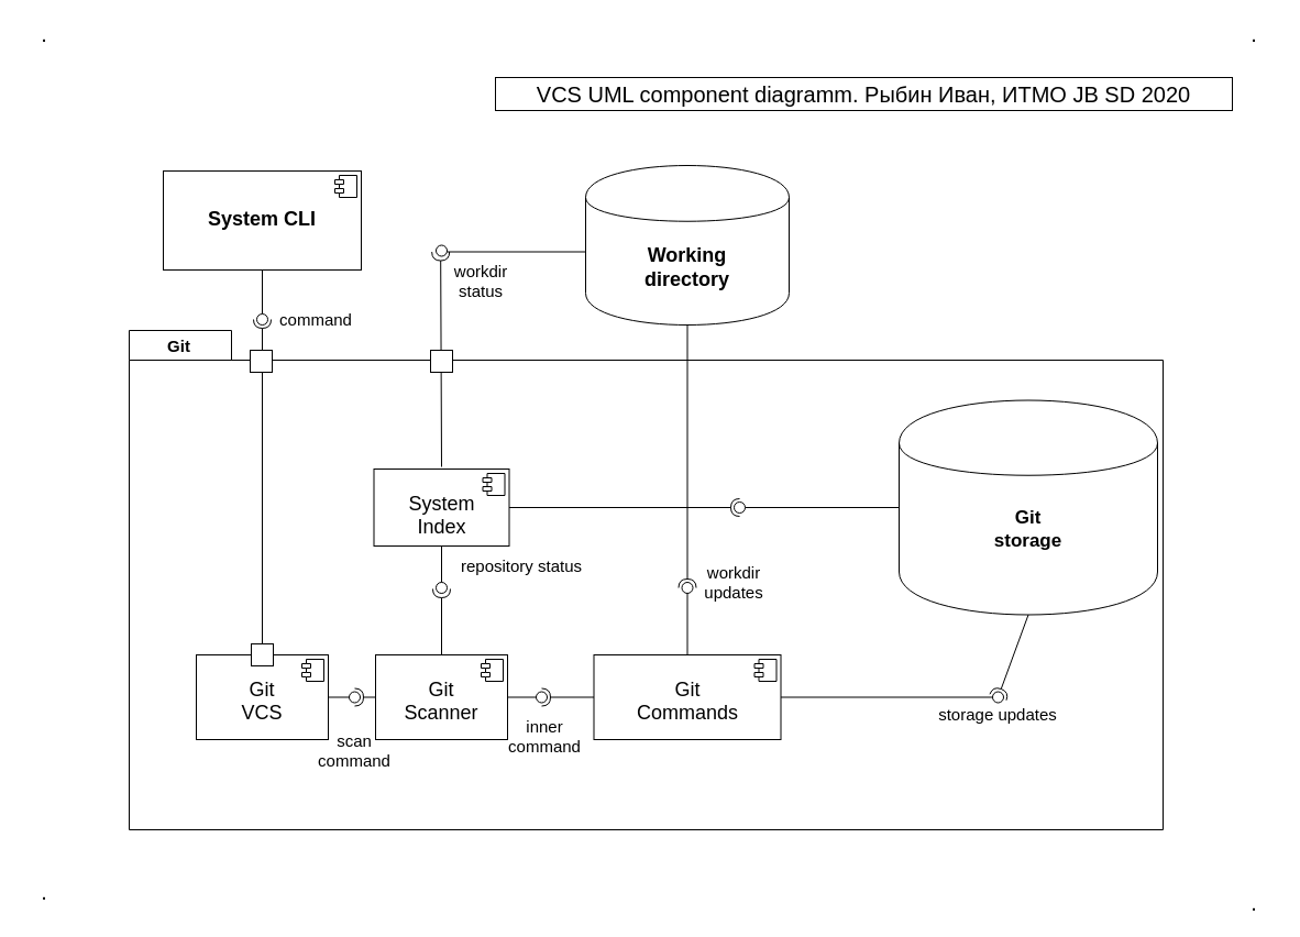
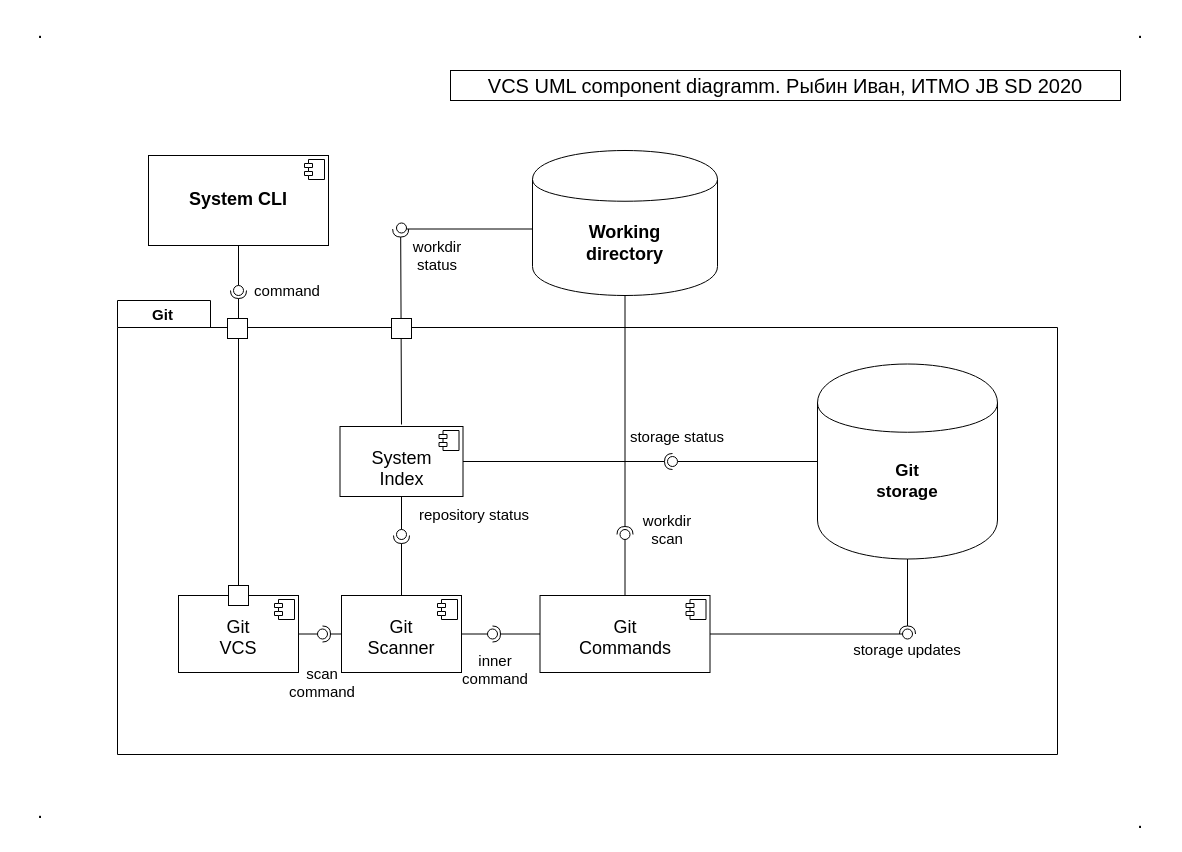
  <mxCell id="0" />
  <mxCell id="1" parent="0" />
  <mxCell id="2" value="" style="shape=folder;fontStyle=1;spacingTop=10;tabWidth=93;tabHeight=27;tabPosition=left;html=1;labelBackgroundColor=none;fontSize=18;align=center;" vertex="1" parent="1"><mxGeometry x="117" y="300" width="940" height="454" as="geometry" /></mxCell>
  <mxCell id="3" value="&lt;br&gt;Git&lt;br&gt;VCS" style="align=center;overflow=fill;dropTarget=0;fontSize=18;verticalAlign=middle;horizontal=1;labelPosition=center;verticalLabelPosition=middle;labelBackgroundColor=none;html=1;" vertex="1" parent="1"><mxGeometry x="178" y="595" width="120" height="77" as="geometry" /></mxCell>
  <mxCell id="4" value="" style="shape=component;jettyWidth=8;jettyHeight=4;" vertex="1" parent="3"><mxGeometry x="1" width="20" height="20" relative="1" as="geometry"><mxPoint x="-24" y="4" as="offset" /></mxGeometry></mxCell>
- <mxCell id="5" value="&lt;font style=&quot;font-size: 17px&quot;&gt;Git&lt;br&gt;storage&lt;/font&gt;" style="shape=cylinder;whiteSpace=wrap;html=1;boundedLbl=1;backgroundOutline=1;fontStyle=1" vertex="1" parent="1"><mxGeometry x="817" y="363.5" width="235" height="195" as="geometry" /></mxCell>
+ <mxCell id="5" value="&lt;font style=&quot;font-size: 17px&quot;&gt;Git&lt;br&gt;storage&lt;/font&gt;" style="shape=cylinder;whiteSpace=wrap;html=1;boundedLbl=1;backgroundOutline=1;fontStyle=1" vertex="1" parent="1"><mxGeometry x="817" y="363.5" width="180" height="195" as="geometry" /></mxCell>
  <mxCell id="6" value="&lt;font style=&quot;font-size: 18px&quot;&gt;Working&lt;br&gt;directory&lt;/font&gt;" style="shape=cylinder;whiteSpace=wrap;html=1;boundedLbl=1;backgroundOutline=1;fontStyle=1" vertex="1" parent="1"><mxGeometry x="532" y="150" width="185" height="145" as="geometry" /></mxCell>
  <mxCell id="7" value="&lt;br&gt;Git &lt;br&gt;Commands" style="align=center;overflow=fill;dropTarget=0;fontSize=18;verticalAlign=bottom;horizontal=1;labelPosition=center;verticalLabelPosition=middle;labelBackgroundColor=none;html=1;" vertex="1" parent="1"><mxGeometry x="539.5" y="595" width="170" height="77" as="geometry" /></mxCell>
  <mxCell id="8" value="" style="shape=component;jettyWidth=8;jettyHeight=4;" vertex="1" parent="7"><mxGeometry x="1" width="20" height="20" relative="1" as="geometry"><mxPoint x="-24" y="4" as="offset" /></mxGeometry></mxCell>
  <mxCell id="9" value="&lt;br&gt;System&lt;br&gt;Index" style="align=center;overflow=fill;dropTarget=0;fontSize=18;verticalAlign=bottom;horizontal=1;labelPosition=center;verticalLabelPosition=middle;labelBackgroundColor=none;html=1;" vertex="1" parent="1"><mxGeometry x="339.5" y="426" width="123" height="70" as="geometry" /></mxCell>
  <mxCell id="10" value="" style="shape=component;jettyWidth=8;jettyHeight=4;" vertex="1" parent="9"><mxGeometry x="1" width="20" height="20" relative="1" as="geometry"><mxPoint x="-24" y="4" as="offset" /></mxGeometry></mxCell>
  <mxCell id="11" value="&lt;p style=&quot;margin: 0px ; margin-top: 6px ; text-align: center&quot;&gt;&lt;b&gt;&lt;br&gt;&lt;/b&gt;&lt;/p&gt;&lt;p style=&quot;margin: 0px ; margin-top: 6px ; text-align: center&quot;&gt;&lt;b&gt;System CLI&lt;/b&gt;&lt;br&gt;&lt;/p&gt;" style="align=left;overflow=fill;html=1;dropTarget=0;labelBackgroundColor=none;fontSize=18;" vertex="1" parent="1"><mxGeometry x="148" y="155" width="180" height="90" as="geometry" /></mxCell>
  <mxCell id="12" value="" style="shape=component;jettyWidth=8;jettyHeight=4;" vertex="1" parent="11"><mxGeometry x="1" width="20" height="20" relative="1" as="geometry"><mxPoint x="-24" y="4" as="offset" /></mxGeometry></mxCell>
  <mxCell id="13" value="" style="rounded=0;orthogonalLoop=1;jettySize=auto;html=1;endArrow=none;endFill=0;fontSize=18;exitX=0.5;exitY=1;exitDx=0;exitDy=0;" edge="1" target="15" parent="1" source="11"><mxGeometry relative="1" as="geometry"><mxPoint x="179" y="238.5" as="sourcePoint" /></mxGeometry></mxCell>
  <mxCell id="14" value="" style="rounded=0;orthogonalLoop=1;jettySize=auto;html=1;endArrow=halfCircle;endFill=0;entryX=0.5;entryY=0.5;entryDx=0;entryDy=0;endSize=6;strokeWidth=1;fontSize=18;exitX=0.5;exitY=0;exitDx=0;exitDy=0;" edge="1" target="15" parent="1" source="3"><mxGeometry relative="1" as="geometry"><mxPoint x="337" y="287" as="sourcePoint" /></mxGeometry></mxCell>
  <mxCell id="15" value="" style="ellipse;whiteSpace=wrap;html=1;fontFamily=Helvetica;fontSize=12;fontColor=#000000;align=center;strokeColor=#000000;fillColor=#ffffff;points=[];aspect=fixed;resizable=0;labelBackgroundColor=none;" vertex="1" parent="1"><mxGeometry x="233" y="285" width="10" height="10" as="geometry" /></mxCell>
  <mxCell id="16" value="&lt;br&gt;Git&lt;br&gt;Scanner" style="align=center;overflow=fill;dropTarget=0;fontSize=18;verticalAlign=middle;horizontal=1;labelPosition=center;verticalLabelPosition=middle;labelBackgroundColor=none;html=1;" vertex="1" parent="1"><mxGeometry x="341" y="595" width="120" height="77" as="geometry" /></mxCell>
  <mxCell id="17" value="" style="shape=component;jettyWidth=8;jettyHeight=4;" vertex="1" parent="16"><mxGeometry x="1" width="20" height="20" relative="1" as="geometry"><mxPoint x="-24" y="4" as="offset" /></mxGeometry></mxCell>
  <mxCell id="18" value="" style="rounded=0;orthogonalLoop=1;jettySize=auto;html=1;endArrow=none;endFill=0;fontSize=18;exitX=0.5;exitY=1;exitDx=0;exitDy=0;" edge="1" parent="1" source="20"><mxGeometry relative="1" as="geometry"><mxPoint x="367" y="430" as="sourcePoint" /><mxPoint x="402" y="535" as="targetPoint" /></mxGeometry></mxCell>
  <mxCell id="19" value="" style="rounded=0;orthogonalLoop=1;jettySize=auto;html=1;endArrow=halfCircle;endFill=0;endSize=6;strokeWidth=1;fontSize=18;exitX=0.5;exitY=0;exitDx=0;exitDy=0;" edge="1" parent="1" source="16"><mxGeometry relative="1" as="geometry"><mxPoint x="407" y="430" as="sourcePoint" /><mxPoint x="401" y="535" as="targetPoint" /></mxGeometry></mxCell>
  <mxCell id="20" value="" style="ellipse;whiteSpace=wrap;html=1;fontFamily=Helvetica;fontSize=12;fontColor=#000000;align=center;strokeColor=#000000;fillColor=#ffffff;points=[];aspect=fixed;resizable=0;labelBackgroundColor=none;" vertex="1" parent="1"><mxGeometry x="396" y="529" width="10" height="10" as="geometry" /></mxCell>
  <mxCell id="21" value="" style="rounded=0;orthogonalLoop=1;jettySize=auto;html=1;endArrow=none;endFill=0;fontSize=18;exitX=0.5;exitY=1;exitDx=0;exitDy=0;" edge="1" parent="1" source="9" target="20"><mxGeometry relative="1" as="geometry"><mxPoint x="402.5" y="495" as="sourcePoint" /><mxPoint x="402" y="535" as="targetPoint" /></mxGeometry></mxCell>
  <mxCell id="22" value="" style="whiteSpace=wrap;html=1;aspect=fixed;labelBackgroundColor=none;fontSize=18;align=center;" vertex="1" parent="1"><mxGeometry x="227" y="318" width="20" height="20" as="geometry" /></mxCell>
  <mxCell id="23" value="" style="whiteSpace=wrap;html=1;aspect=fixed;labelBackgroundColor=none;fontSize=18;align=center;" vertex="1" parent="1"><mxGeometry x="228" y="585" width="20" height="20" as="geometry" /></mxCell>
  <mxCell id="24" value="" style="rounded=0;orthogonalLoop=1;jettySize=auto;html=1;endArrow=none;endFill=0;fontSize=18;exitX=0;exitY=0.5;exitDx=0;exitDy=0;" edge="1" parent="1" source="27"><mxGeometry relative="1" as="geometry"><mxPoint x="517" y="520" as="sourcePoint" /><mxPoint x="400" y="223" as="targetPoint" /></mxGeometry></mxCell>
  <mxCell id="25" value="" style="rounded=0;orthogonalLoop=1;jettySize=auto;html=1;endArrow=halfCircle;endFill=0;endSize=6;strokeWidth=1;fontSize=18;exitX=0.5;exitY=0;exitDx=0;exitDy=0;entryX=0.417;entryY=0.904;entryDx=0;entryDy=0;entryPerimeter=0;" edge="1" parent="1"><mxGeometry relative="1" as="geometry"><mxPoint x="401" y="424" as="sourcePoint" /><mxPoint x="400.17" y="228.54" as="targetPoint" /></mxGeometry></mxCell>
  <mxCell id="26" value="" style="whiteSpace=wrap;html=1;aspect=fixed;labelBackgroundColor=none;fontSize=18;align=center;" vertex="1" parent="1"><mxGeometry x="391" y="318" width="20" height="20" as="geometry" /></mxCell>
  <mxCell id="27" value="" style="ellipse;whiteSpace=wrap;html=1;fontFamily=Helvetica;fontSize=12;fontColor=#000000;align=center;strokeColor=#000000;fillColor=#ffffff;points=[];aspect=fixed;resizable=0;labelBackgroundColor=none;" vertex="1" parent="1"><mxGeometry x="396" y="222.5" width="10" height="10" as="geometry" /></mxCell>
  <mxCell id="28" value="" style="rounded=0;orthogonalLoop=1;jettySize=auto;html=1;endArrow=none;endFill=0;fontSize=18;exitX=0;exitY=0.5;exitDx=0;exitDy=0;" edge="1" parent="1"><mxGeometry relative="1" as="geometry"><mxPoint x="532" y="228.5" as="sourcePoint" /><mxPoint x="406" y="228.5" as="targetPoint" /></mxGeometry></mxCell>
  <mxCell id="29" value="" style="rounded=0;orthogonalLoop=1;jettySize=auto;html=1;endArrow=none;endFill=0;fontSize=18;exitX=0.5;exitY=0;exitDx=0;exitDy=0;" edge="1" target="31" parent="1" source="7"><mxGeometry relative="1" as="geometry"><mxPoint x="647" y="540" as="sourcePoint" /></mxGeometry></mxCell>
  <mxCell id="30" value="" style="rounded=0;orthogonalLoop=1;jettySize=auto;html=1;endArrow=halfCircle;endFill=0;entryX=0.5;entryY=0.5;entryDx=0;entryDy=0;endSize=6;strokeWidth=1;fontSize=18;exitX=0.5;exitY=1;exitDx=0;exitDy=0;" edge="1" target="31" parent="1" source="6"><mxGeometry relative="1" as="geometry"><mxPoint x="687" y="540" as="sourcePoint" /></mxGeometry></mxCell>
  <mxCell id="31" value="" style="ellipse;whiteSpace=wrap;html=1;fontFamily=Helvetica;fontSize=12;fontColor=#000000;align=center;strokeColor=#000000;fillColor=#ffffff;points=[];aspect=fixed;resizable=0;labelBackgroundColor=none;" vertex="1" parent="1"><mxGeometry x="619.5" y="529" width="10" height="10" as="geometry" /></mxCell>
  <mxCell id="32" value="" style="rounded=0;orthogonalLoop=1;jettySize=auto;html=1;endArrow=none;endFill=0;fontSize=18;exitX=0;exitY=0.5;exitDx=0;exitDy=0;" edge="1" target="34" parent="1" source="5"><mxGeometry relative="1" as="geometry"><mxPoint x="647" y="530" as="sourcePoint" /></mxGeometry></mxCell>
  <mxCell id="33" value="" style="rounded=0;orthogonalLoop=1;jettySize=auto;html=1;endArrow=halfCircle;endFill=0;entryX=0.5;entryY=0.5;entryDx=0;entryDy=0;endSize=6;strokeWidth=1;fontSize=18;exitX=1;exitY=0.5;exitDx=0;exitDy=0;" edge="1" target="34" parent="1" source="9"><mxGeometry relative="1" as="geometry"><mxPoint x="687" y="530" as="sourcePoint" /><Array as="points" /></mxGeometry></mxCell>
  <mxCell id="34" value="" style="ellipse;whiteSpace=wrap;html=1;fontFamily=Helvetica;fontSize=12;fontColor=#000000;align=center;strokeColor=#000000;fillColor=#ffffff;points=[];aspect=fixed;resizable=0;labelBackgroundColor=none;" vertex="1" parent="1"><mxGeometry x="667" y="456" width="10" height="10" as="geometry" /></mxCell>
  <mxCell id="35" value="" style="rounded=0;orthogonalLoop=1;jettySize=auto;html=1;endArrow=none;endFill=0;fontSize=18;exitX=1;exitY=0.5;exitDx=0;exitDy=0;" edge="1" target="37" parent="1" source="7"><mxGeometry relative="1" as="geometry"><mxPoint x="647" y="530" as="sourcePoint" /></mxGeometry></mxCell>
  <mxCell id="36" value="" style="rounded=0;orthogonalLoop=1;jettySize=auto;html=1;endArrow=halfCircle;endFill=0;entryX=0.5;entryY=0.5;entryDx=0;entryDy=0;endSize=6;strokeWidth=1;fontSize=18;exitX=0.5;exitY=1;exitDx=0;exitDy=0;" edge="1" target="37" parent="1" source="5"><mxGeometry relative="1" as="geometry"><mxPoint x="687" y="530" as="sourcePoint" /></mxGeometry></mxCell>
  <mxCell id="37" value="" style="ellipse;whiteSpace=wrap;html=1;fontFamily=Helvetica;fontSize=12;fontColor=#000000;align=center;strokeColor=#000000;fillColor=#ffffff;points=[];aspect=fixed;resizable=0;labelBackgroundColor=none;" vertex="1" parent="1"><mxGeometry x="902" y="628.5" width="10" height="10" as="geometry" /></mxCell>
  <mxCell id="38" value="storage updates" style="text;html=1;strokeColor=none;fillColor=none;align=center;verticalAlign=middle;whiteSpace=wrap;rounded=0;labelBackgroundColor=none;fontSize=15;" vertex="1" parent="1"><mxGeometry x="827" y="638.5" width="160" height="20" as="geometry" /></mxCell>
- <mxCell id="39" value="workdir&lt;br&gt;updates" style="text;html=1;strokeColor=none;fillColor=none;align=center;verticalAlign=middle;whiteSpace=wrap;rounded=0;labelBackgroundColor=none;fontSize=15;" vertex="1" parent="1"><mxGeometry x="587" y="519" width="160" height="20" as="geometry" /></mxCell>
+ <mxCell id="39" value="workdir&lt;br&gt;scan" style="text;html=1;strokeColor=none;fillColor=none;align=center;verticalAlign=middle;whiteSpace=wrap;rounded=0;labelBackgroundColor=none;fontSize=15;" vertex="1" parent="1"><mxGeometry x="587" y="519" width="160" height="20" as="geometry" /></mxCell>
+ <mxCell id="40" value="storage status" style="text;html=1;strokeColor=none;fillColor=none;align=center;verticalAlign=middle;whiteSpace=wrap;rounded=0;labelBackgroundColor=none;fontSize=15;" vertex="1" parent="1"><mxGeometry x="597" y="426" width="160" height="20" as="geometry" /></mxCell>
  <mxCell id="41" value="workdir&lt;br&gt;status" style="text;html=1;strokeColor=none;fillColor=none;align=center;verticalAlign=middle;whiteSpace=wrap;rounded=0;labelBackgroundColor=none;fontSize=15;" vertex="1" parent="1"><mxGeometry x="357" y="245" width="160" height="20" as="geometry" /></mxCell>
  <mxCell id="42" value="command" style="text;html=1;strokeColor=none;fillColor=none;align=center;verticalAlign=middle;whiteSpace=wrap;rounded=0;labelBackgroundColor=none;fontSize=15;" vertex="1" parent="1"><mxGeometry x="207" y="280" width="160" height="20" as="geometry" /></mxCell>
  <mxCell id="43" value="repository status" style="text;html=1;strokeColor=none;fillColor=none;align=center;verticalAlign=middle;whiteSpace=wrap;rounded=0;labelBackgroundColor=none;fontSize=15;" vertex="1" parent="1"><mxGeometry x="416" y="504" width="116" height="20" as="geometry" /></mxCell>
  <mxCell id="44" value="" style="rounded=0;orthogonalLoop=1;jettySize=auto;html=1;endArrow=none;endFill=0;fontSize=15;exitX=1;exitY=0.5;exitDx=0;exitDy=0;" edge="1" target="46" parent="1" source="3"><mxGeometry relative="1" as="geometry"><mxPoint x="357" y="695" as="sourcePoint" /></mxGeometry></mxCell>
  <mxCell id="45" value="" style="rounded=0;orthogonalLoop=1;jettySize=auto;html=1;endArrow=halfCircle;endFill=0;entryX=0.5;entryY=0.5;entryDx=0;entryDy=0;endSize=6;strokeWidth=1;fontSize=15;exitX=0;exitY=0.5;exitDx=0;exitDy=0;" edge="1" target="46" parent="1" source="16"><mxGeometry relative="1" as="geometry"><mxPoint x="397" y="695" as="sourcePoint" /></mxGeometry></mxCell>
  <mxCell id="46" value="" style="ellipse;whiteSpace=wrap;html=1;fontFamily=Helvetica;fontSize=12;fontColor=#000000;align=center;strokeColor=#000000;fillColor=#ffffff;points=[];aspect=fixed;resizable=0;labelBackgroundColor=none;" vertex="1" parent="1"><mxGeometry x="317" y="628.5" width="10" height="10" as="geometry" /></mxCell>
  <mxCell id="47" value="scan &lt;br&gt;command" style="text;html=1;strokeColor=none;fillColor=none;align=center;verticalAlign=middle;whiteSpace=wrap;rounded=0;labelBackgroundColor=none;fontSize=15;" vertex="1" parent="1"><mxGeometry x="264" y="672" width="116" height="20" as="geometry" /></mxCell>
  <mxCell id="48" value="" style="rounded=0;orthogonalLoop=1;jettySize=auto;html=1;endArrow=none;endFill=0;fontSize=15;exitX=1;exitY=0.5;exitDx=0;exitDy=0;" edge="1" target="50" parent="1" source="16"><mxGeometry relative="1" as="geometry"><mxPoint x="467" y="615" as="sourcePoint" /></mxGeometry></mxCell>
  <mxCell id="49" value="" style="rounded=0;orthogonalLoop=1;jettySize=auto;html=1;endArrow=halfCircle;endFill=0;entryX=0.5;entryY=0.5;entryDx=0;entryDy=0;endSize=6;strokeWidth=1;fontSize=15;exitX=0;exitY=0.5;exitDx=0;exitDy=0;" edge="1" target="50" parent="1" source="7"><mxGeometry relative="1" as="geometry"><mxPoint x="507" y="615" as="sourcePoint" /></mxGeometry></mxCell>
  <mxCell id="50" value="" style="ellipse;whiteSpace=wrap;html=1;fontFamily=Helvetica;fontSize=12;fontColor=#000000;align=center;strokeColor=#000000;fillColor=#ffffff;points=[];aspect=fixed;resizable=0;labelBackgroundColor=none;" vertex="1" parent="1"><mxGeometry x="487" y="628.5" width="10" height="10" as="geometry" /></mxCell>
  <mxCell id="51" value="inner &lt;br&gt;command" style="text;html=1;strokeColor=none;fillColor=none;align=center;verticalAlign=middle;whiteSpace=wrap;rounded=0;labelBackgroundColor=none;fontSize=15;" vertex="1" parent="1"><mxGeometry x="437" y="658.5" width="116" height="20" as="geometry" /></mxCell>
  <mxCell id="52" value="Git" style="text;html=1;strokeColor=none;fillColor=none;align=center;verticalAlign=middle;whiteSpace=wrap;rounded=0;labelBackgroundColor=none;fontSize=15;fontStyle=1" vertex="1" parent="1"><mxGeometry x="141" y="304" width="43" height="20" as="geometry" /></mxCell>
  <mxCell id="53" value="VCS UML component diagramm. Рыбин Иван, ИТМО JB SD 2020" style="rounded=0;whiteSpace=wrap;html=1;labelBackgroundColor=none;fontSize=20;align=center;" vertex="1" parent="1"><mxGeometry x="450" y="70" width="670" height="30" as="geometry" /></mxCell>
  <mxCell id="54" value="." style="text;html=1;strokeColor=none;fillColor=none;align=center;verticalAlign=middle;whiteSpace=wrap;rounded=0;labelBackgroundColor=none;fontSize=20;" vertex="1" parent="1"><mxGeometry x="20" y="800" width="40" height="20" as="geometry" /></mxCell>
  <mxCell id="55" value="." style="text;html=1;strokeColor=none;fillColor=none;align=center;verticalAlign=middle;whiteSpace=wrap;rounded=0;labelBackgroundColor=none;fontSize=20;" vertex="1" parent="1"><mxGeometry x="20" y="20" width="40" height="20" as="geometry" /></mxCell>
  <mxCell id="56" value="." style="text;html=1;strokeColor=none;fillColor=none;align=center;verticalAlign=middle;whiteSpace=wrap;rounded=0;labelBackgroundColor=none;fontSize=20;" vertex="1" parent="1"><mxGeometry x="1120" y="20" width="40" height="20" as="geometry" /></mxCell>
  <mxCell id="57" value="." style="text;html=1;strokeColor=none;fillColor=none;align=center;verticalAlign=middle;whiteSpace=wrap;rounded=0;labelBackgroundColor=none;fontSize=20;" vertex="1" parent="1"><mxGeometry x="1120" y="810" width="40" height="20" as="geometry" /></mxCell>
